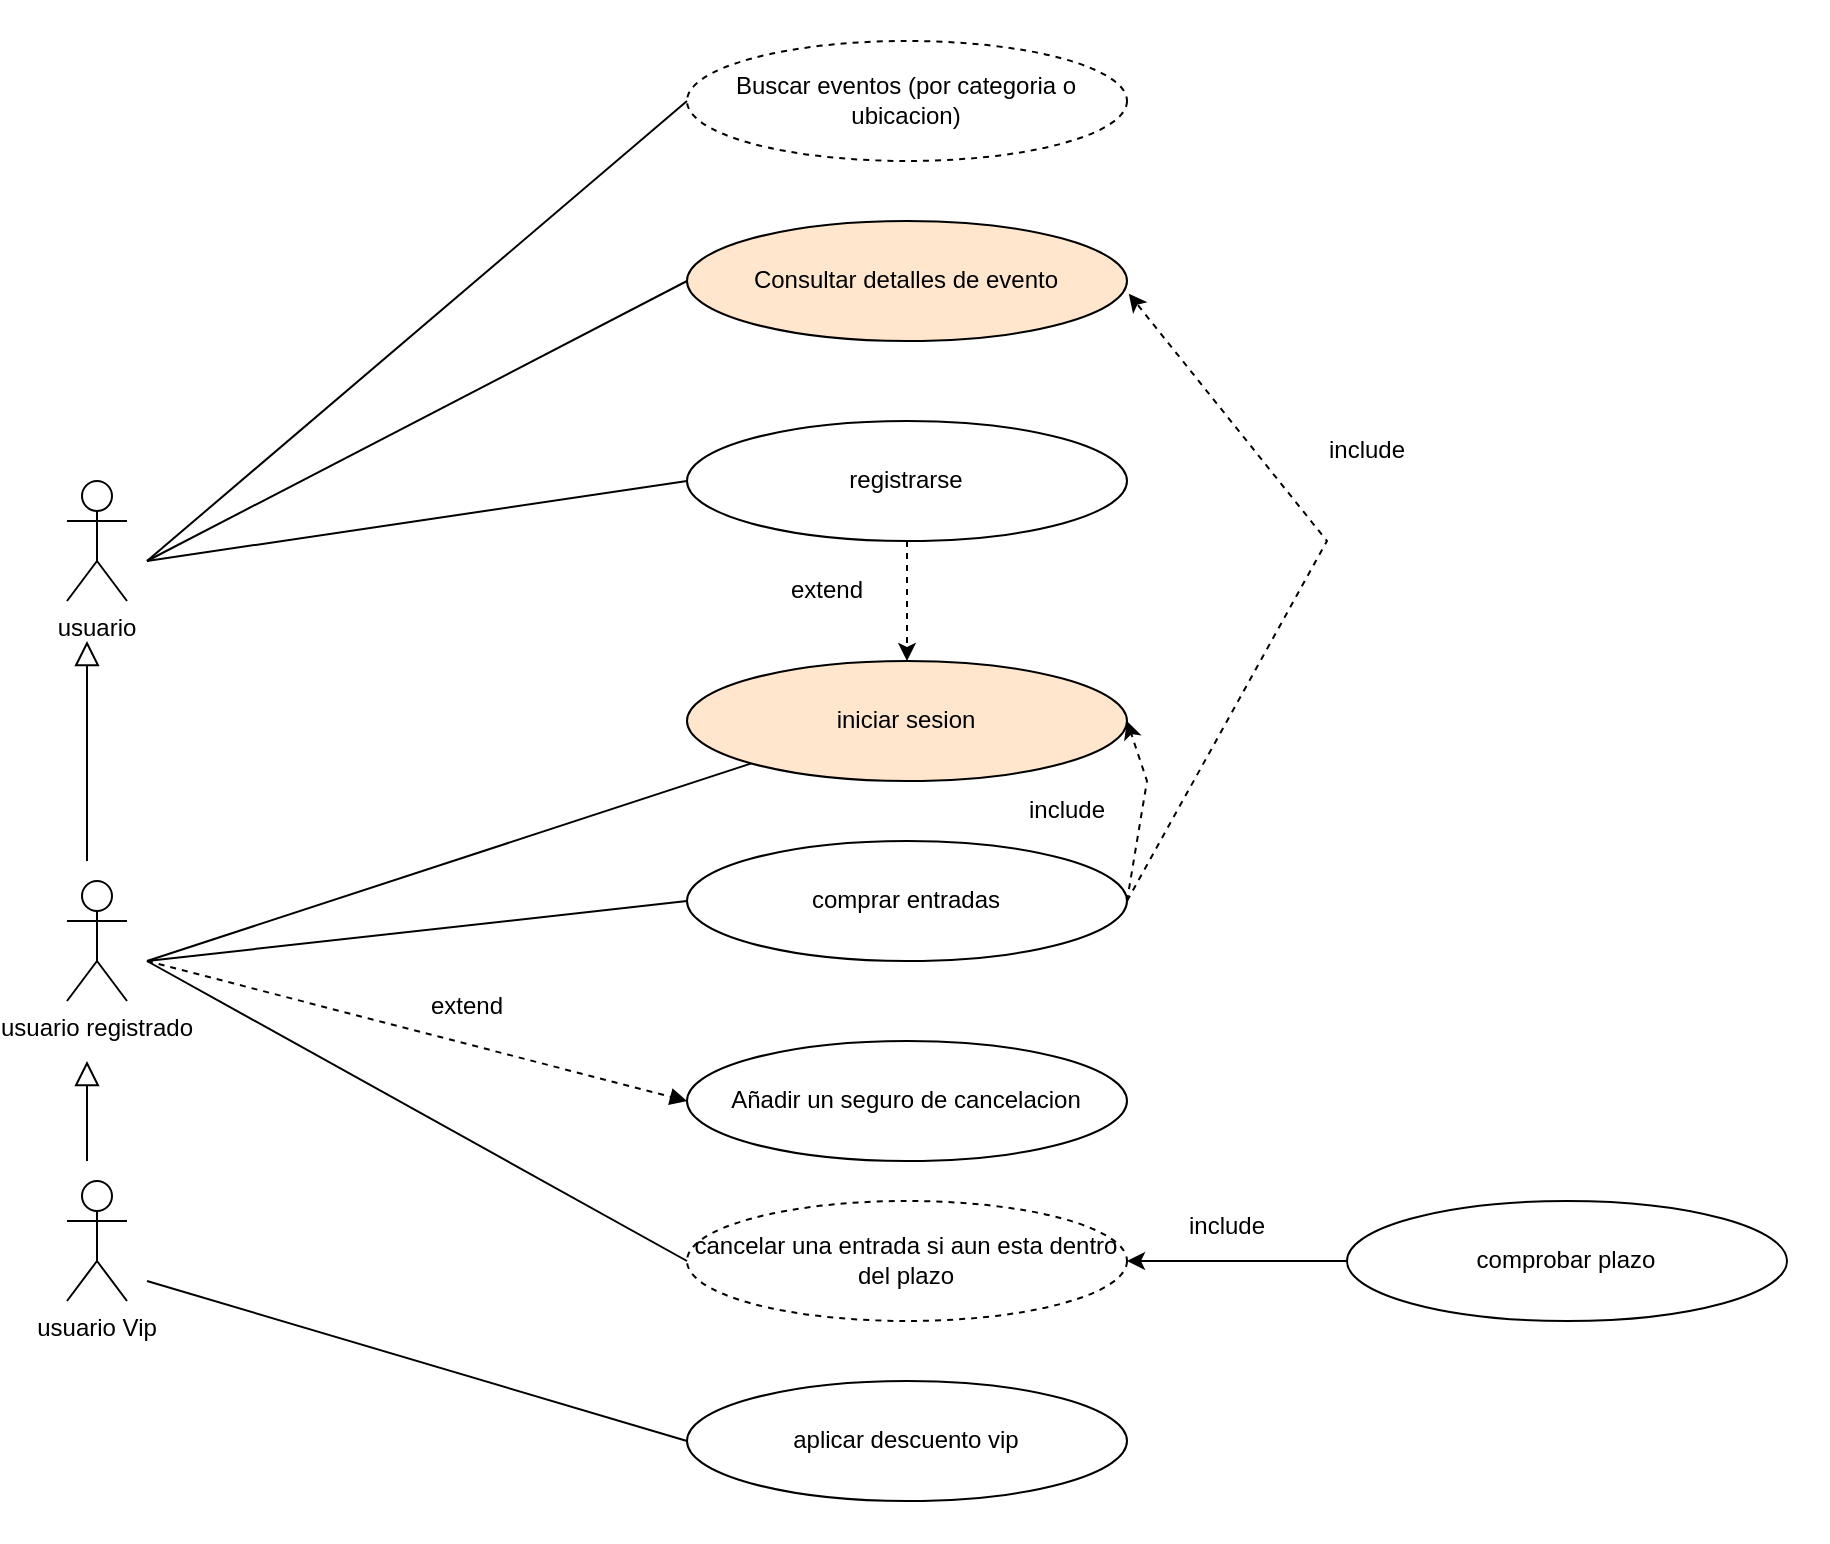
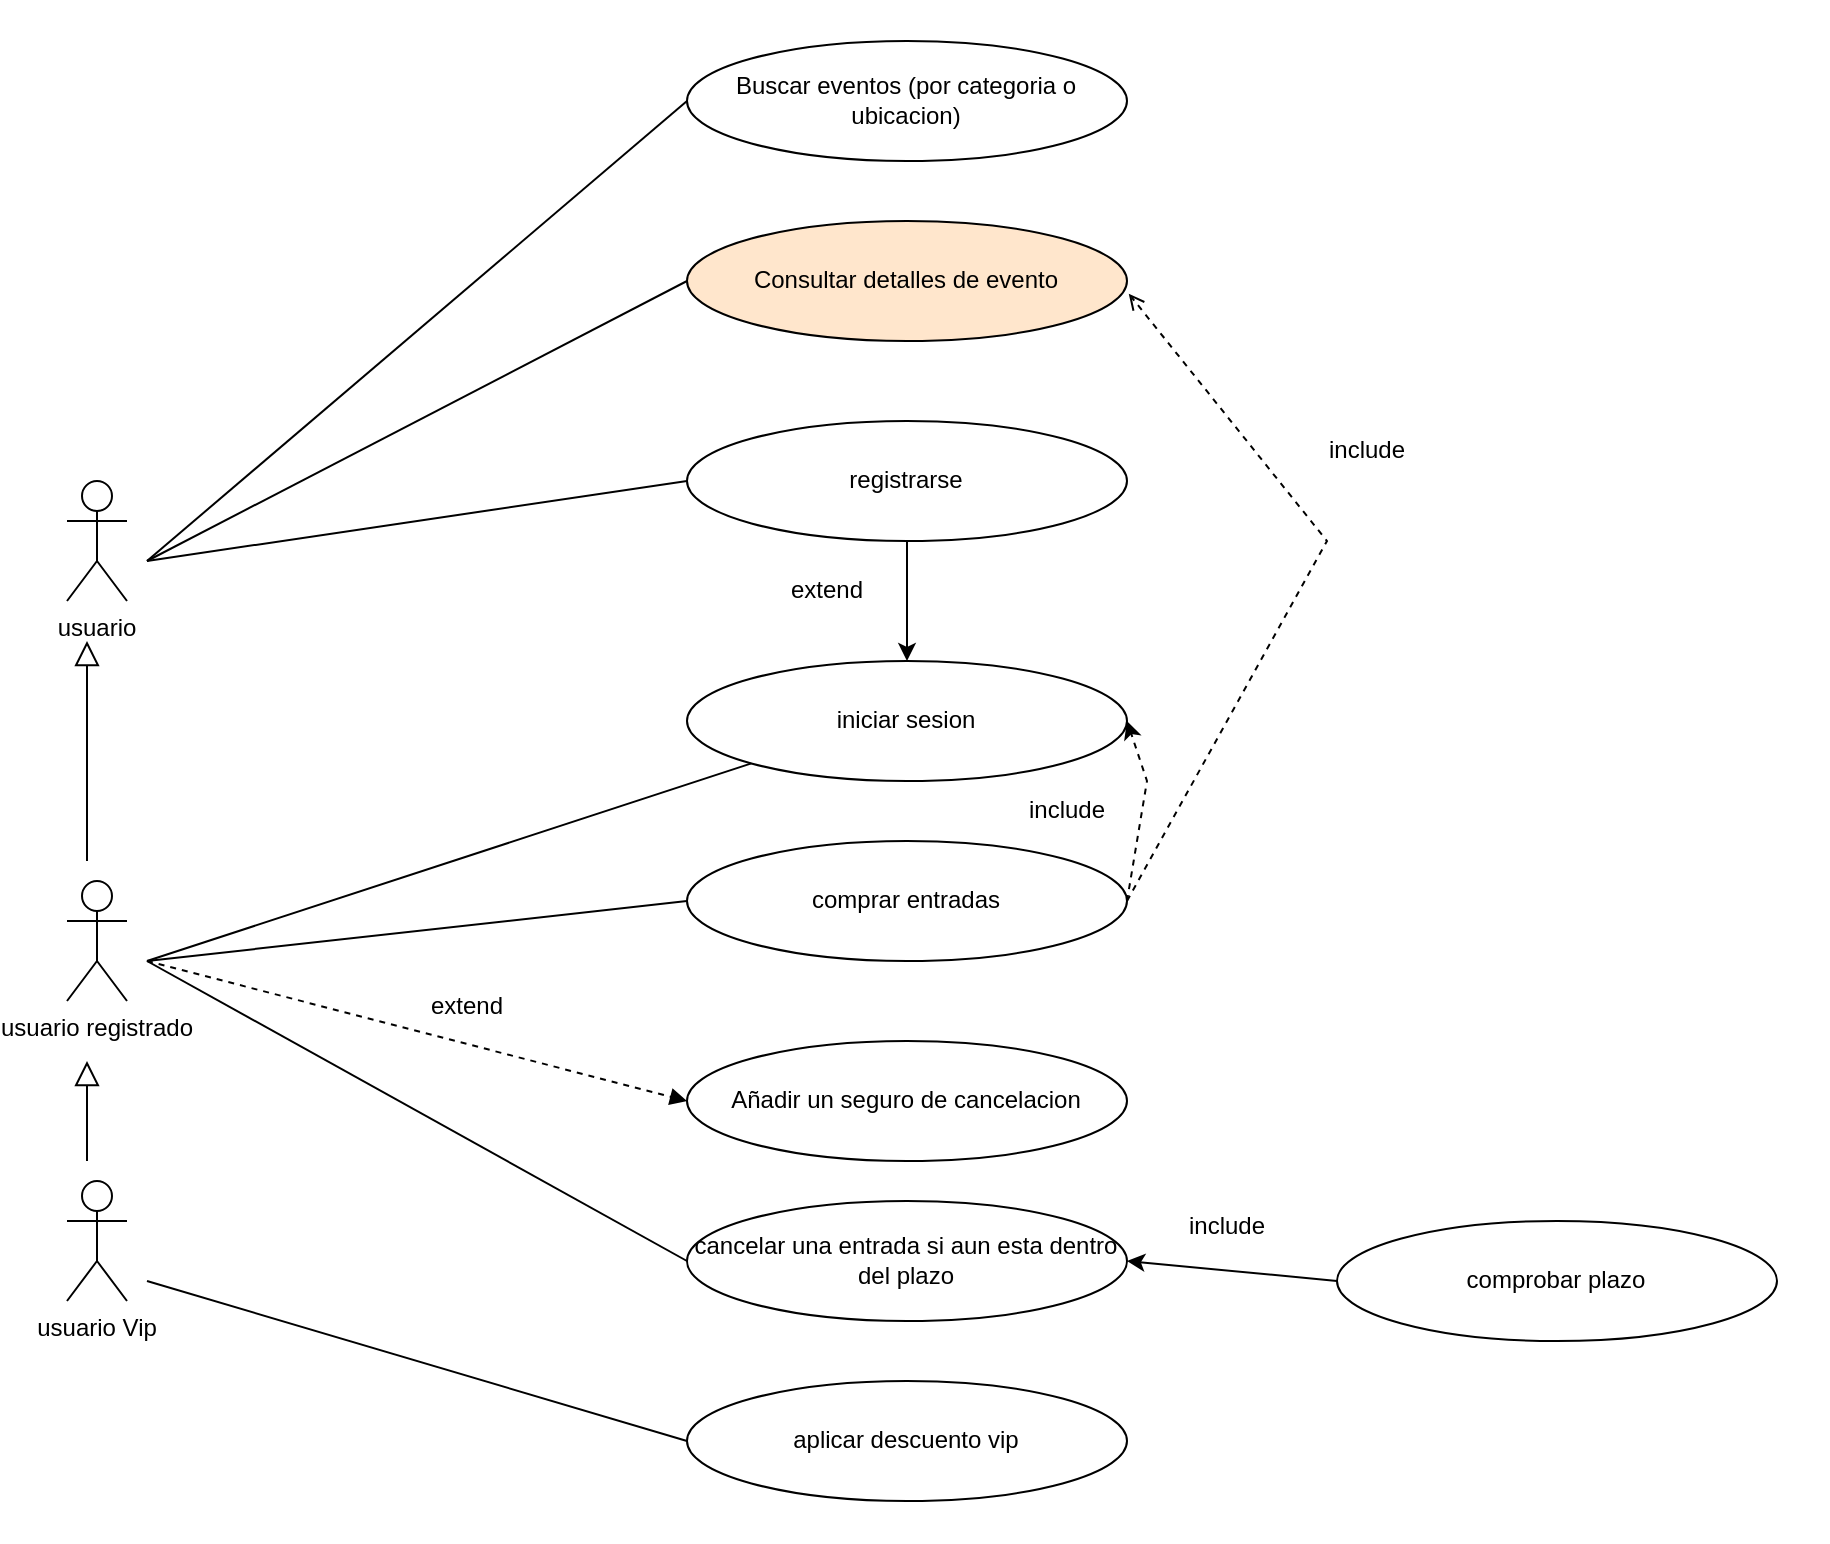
  <mxCell id="0" />
  <mxCell id="1" parent="0" />
  <mxCell id="2" value="usuario" style="shape=umlActor;verticalLabelPosition=bottom;verticalAlign=top;html=1;outlineConnect=0;" parent="1" vertex="1"><mxGeometry x="20" y="240" width="30" height="60" as="geometry" /></mxCell>
  <mxCell id="3" value="usuario registrado" style="shape=umlActor;verticalLabelPosition=bottom;verticalAlign=top;html=1;outlineConnect=0;" parent="1" vertex="1"><mxGeometry x="20" y="440" width="30" height="60" as="geometry" /></mxCell>
  <mxCell id="4" value="Consultar detalles de evento" style="ellipse;whiteSpace=wrap;html=1;fillColor=#ffe6cc;" parent="1" vertex="1"><mxGeometry x="330" y="110" width="220" height="60" as="geometry" /></mxCell>
  <mxCell id="5" value="comprar entradas" style="ellipse;whiteSpace=wrap;html=1;" parent="1" vertex="1"><mxGeometry x="330" y="420" width="220" height="60" as="geometry" /></mxCell>
  <mxCell id="6" value="Añadir un seguro de cancelacion" style="ellipse;whiteSpace=wrap;html=1;" parent="1" vertex="1"><mxGeometry x="330" y="520" width="220" height="60" as="geometry" /></mxCell>
  <mxCell id="7" value="aplicar descuento vip" style="ellipse;whiteSpace=wrap;html=1;" parent="1" vertex="1"><mxGeometry x="330" y="690" width="220" height="60" as="geometry" /></mxCell>
  <mxCell id="8" value="usuario Vip" style="shape=umlActor;verticalLabelPosition=bottom;verticalAlign=top;html=1;outlineConnect=0;" parent="1" vertex="1"><mxGeometry x="20" y="590" width="30" height="60" as="geometry" /></mxCell>
- <mxCell id="9" value="cancelar una entrada si aun esta dentro del plazo" style="ellipse;whiteSpace=wrap;html=1;dashed=1;" parent="1" vertex="1"><mxGeometry x="330" y="600" width="220" height="60" as="geometry" /></mxCell>
- <mxCell id="10" value="Buscar eventos (por categoria o ubicacion)" style="ellipse;whiteSpace=wrap;html=1;dashed=1;" parent="1" vertex="1"><mxGeometry x="330" y="20" width="220" height="60" as="geometry" /></mxCell>
+ <mxCell id="9" value="cancelar una entrada si aun esta dentro del plazo" style="ellipse;whiteSpace=wrap;html=1;" parent="1" vertex="1"><mxGeometry x="330" y="600" width="220" height="60" as="geometry" /></mxCell>
+ <mxCell id="10" value="Buscar eventos (por categoria o ubicacion)" style="ellipse;whiteSpace=wrap;html=1;" parent="1" vertex="1"><mxGeometry x="330" y="20" width="220" height="60" as="geometry" /></mxCell>
  <mxCell id="11" value="" style="endArrow=block;html=1;rounded=0;endFill=0;startSize=12;endSize=10;" parent="1" edge="1"><mxGeometry width="50" height="50" relative="1" as="geometry"><mxPoint x="30" y="580" as="sourcePoint" /><mxPoint x="30" y="530" as="targetPoint" /></mxGeometry></mxCell>
  <mxCell id="12" value="" style="endArrow=none;html=1;rounded=0;entryX=0;entryY=0.5;entryDx=0;entryDy=0;" parent="1" target="7" edge="1"><mxGeometry width="50" height="50" relative="1" as="geometry"><mxPoint x="60" y="640" as="sourcePoint" /><mxPoint x="290" y="730" as="targetPoint" /></mxGeometry></mxCell>
  <mxCell id="13" value="" style="endArrow=none;html=1;rounded=0;entryX=0;entryY=0.5;entryDx=0;entryDy=0;" parent="1" target="10" edge="1"><mxGeometry width="50" height="50" relative="1" as="geometry"><mxPoint x="60" y="280" as="sourcePoint" /><mxPoint x="350" y="480" as="targetPoint" /></mxGeometry></mxCell>
  <mxCell id="14" value="" style="endArrow=none;html=1;rounded=0;entryX=0;entryY=0.5;entryDx=0;entryDy=0;" parent="1" target="4" edge="1"><mxGeometry width="50" height="50" relative="1" as="geometry"><mxPoint x="60" y="280" as="sourcePoint" /><mxPoint x="350" y="480" as="targetPoint" /></mxGeometry></mxCell>
  <mxCell id="15" value="" style="endArrow=none;html=1;rounded=0;entryX=0;entryY=0.5;entryDx=0;entryDy=0;" parent="1" target="5" edge="1"><mxGeometry width="50" height="50" relative="1" as="geometry"><mxPoint x="60" y="480" as="sourcePoint" /><mxPoint x="350" y="480" as="targetPoint" /></mxGeometry></mxCell>
  <mxCell id="16" value="" style="endArrow=none;html=1;rounded=0;entryX=0;entryY=0.5;entryDx=0;entryDy=0;" parent="1" target="9" edge="1"><mxGeometry width="50" height="50" relative="1" as="geometry"><mxPoint x="60" y="480" as="sourcePoint" /><mxPoint x="370" y="490" as="targetPoint" /></mxGeometry></mxCell>
  <mxCell id="17" value="" style="endArrow=block;dashed=1;html=1;rounded=0;entryX=0;entryY=0.5;entryDx=0;entryDy=0;endFill=1;" parent="1" target="6" edge="1"><mxGeometry width="50" height="50" relative="1" as="geometry"><mxPoint x="60" y="480" as="sourcePoint" /><mxPoint x="350" y="480" as="targetPoint" /></mxGeometry></mxCell>
- <mxCell id="18" value="iniciar sesion" style="ellipse;whiteSpace=wrap;html=1;fillColor=#ffe6cc;" parent="1" vertex="1"><mxGeometry x="330" y="330" width="220" height="60" as="geometry" /></mxCell>
+ <mxCell id="18" value="iniciar sesion" style="ellipse;whiteSpace=wrap;html=1;" parent="1" vertex="1"><mxGeometry x="330" y="330" width="220" height="60" as="geometry" /></mxCell>
  <mxCell id="19" value="" style="endArrow=none;html=1;rounded=0;entryX=0;entryY=1;entryDx=0;entryDy=0;" parent="1" target="18" edge="1"><mxGeometry width="50" height="50" relative="1" as="geometry"><mxPoint x="60" y="480" as="sourcePoint" /><mxPoint x="372" y="311" as="targetPoint" /></mxGeometry></mxCell>
  <mxCell id="20" value="" style="endArrow=none;html=1;rounded=0;entryX=0;entryY=0.5;entryDx=0;entryDy=0;" parent="1" target="29" edge="1"><mxGeometry width="50" height="50" relative="1" as="geometry"><mxPoint x="60" y="280" as="sourcePoint" /><mxPoint x="382" y="321" as="targetPoint" /></mxGeometry></mxCell>
- <mxCell id="21" value="comprobar plazo" style="ellipse;whiteSpace=wrap;html=1;" parent="1" vertex="1"><mxGeometry x="660" y="600" width="220" height="60" as="geometry" /></mxCell>
+ <mxCell id="21" value="comprobar plazo" style="ellipse;whiteSpace=wrap;html=1;" parent="1" vertex="1"><mxGeometry x="655" y="610" width="220" height="60" as="geometry" /></mxCell>
  <mxCell id="22" value="extend" style="text;html=1;align=center;verticalAlign=middle;resizable=0;points=[];autosize=1;strokeColor=none;fillColor=none;" parent="1" vertex="1"><mxGeometry x="190" y="488" width="60" height="30" as="geometry" /></mxCell>
  <mxCell id="23" value="" style="endArrow=classic;html=1;rounded=0;entryX=1;entryY=0.5;entryDx=0;entryDy=0;exitX=1;exitY=0.5;exitDx=0;exitDy=0;dashed=1;" parent="1" source="5" target="18" edge="1"><mxGeometry width="50" height="50" relative="1" as="geometry"><mxPoint x="330" y="500" as="sourcePoint" /><mxPoint x="380" y="450" as="targetPoint" /><Array as="points"><mxPoint x="560" y="390" /></Array></mxGeometry></mxCell>
  <mxCell id="24" value="include" style="text;html=1;align=center;verticalAlign=middle;resizable=0;points=[];autosize=1;strokeColor=none;fillColor=none;" parent="1" vertex="1"><mxGeometry x="490" y="390" width="60" height="30" as="geometry" /></mxCell>
  <mxCell id="25" value="" style="endArrow=classic;html=1;rounded=0;entryX=1;entryY=0.5;entryDx=0;entryDy=0;exitX=0;exitY=0.5;exitDx=0;exitDy=0;" parent="1" source="21" target="9" edge="1"><mxGeometry width="50" height="50" relative="1" as="geometry"><mxPoint x="560" y="460" as="sourcePoint" /><mxPoint x="560" y="220" as="targetPoint" /><Array as="points" /></mxGeometry></mxCell>
  <mxCell id="26" value="include" style="text;html=1;align=center;verticalAlign=middle;resizable=0;points=[];autosize=1;strokeColor=none;fillColor=none;" parent="1" vertex="1"><mxGeometry x="570" y="598" width="60" height="30" as="geometry" /></mxCell>
- <mxCell id="27" value="" style="endArrow=classic;html=1;rounded=0;entryX=1.004;entryY=0.606;entryDx=0;entryDy=0;exitX=1;exitY=0.5;exitDx=0;exitDy=0;entryPerimeter=0;dashed=1;" parent="1" source="5" target="4" edge="1"><mxGeometry width="50" height="50" relative="1" as="geometry"><mxPoint x="560" y="460" as="sourcePoint" /><mxPoint x="560" y="220" as="targetPoint" /><Array as="points"><mxPoint x="650" y="270" /></Array></mxGeometry></mxCell>
+ <mxCell id="27" value="" style="endArrow=open;html=1;rounded=0;entryX=1.004;entryY=0.606;entryDx=0;entryDy=0;exitX=1;exitY=0.5;exitDx=0;exitDy=0;entryPerimeter=0;dashed=1;" parent="1" source="5" target="4" edge="1"><mxGeometry width="50" height="50" relative="1" as="geometry"><mxPoint x="560" y="460" as="sourcePoint" /><mxPoint x="560" y="220" as="targetPoint" /><Array as="points"><mxPoint x="650" y="270" /></Array></mxGeometry></mxCell>
  <mxCell id="28" value="include" style="text;html=1;align=center;verticalAlign=middle;resizable=0;points=[];autosize=1;strokeColor=none;fillColor=none;" parent="1" vertex="1"><mxGeometry x="640" y="210" width="60" height="30" as="geometry" /></mxCell>
  <mxCell id="29" value="registrarse" style="ellipse;whiteSpace=wrap;html=1;" parent="1" vertex="1"><mxGeometry x="330" y="210" width="220" height="60" as="geometry" /></mxCell>
- <mxCell id="30" value="" style="endArrow=classic;html=1;rounded=0;entryX=0.5;entryY=0;entryDx=0;entryDy=0;exitX=0.5;exitY=1;exitDx=0;exitDy=0;dashed=1;" parent="1" source="29" target="18" edge="1"><mxGeometry width="50" height="50" relative="1" as="geometry"><mxPoint x="560" y="460" as="sourcePoint" /><mxPoint x="561" y="376" as="targetPoint" /><Array as="points" /></mxGeometry></mxCell>
+ <mxCell id="30" value="" style="endArrow=classic;html=1;rounded=0;entryX=0.5;entryY=0;entryDx=0;entryDy=0;exitX=0.5;exitY=1;exitDx=0;exitDy=0;dashed=0;" parent="1" source="29" target="18" edge="1"><mxGeometry width="50" height="50" relative="1" as="geometry"><mxPoint x="560" y="460" as="sourcePoint" /><mxPoint x="561" y="376" as="targetPoint" /><Array as="points" /></mxGeometry></mxCell>
  <mxCell id="31" value="extend" style="text;html=1;align=center;verticalAlign=middle;resizable=0;points=[];autosize=1;strokeColor=none;fillColor=none;" parent="1" vertex="1"><mxGeometry x="370" y="280" width="60" height="30" as="geometry" /></mxCell>
  <mxCell id="32" value="" style="endArrow=block;html=1;rounded=0;endFill=0;startSize=12;endSize=10;" parent="1" edge="1"><mxGeometry width="50" height="50" relative="1" as="geometry"><mxPoint x="30" y="430" as="sourcePoint" /><mxPoint x="30" y="320" as="targetPoint" /></mxGeometry></mxCell>
